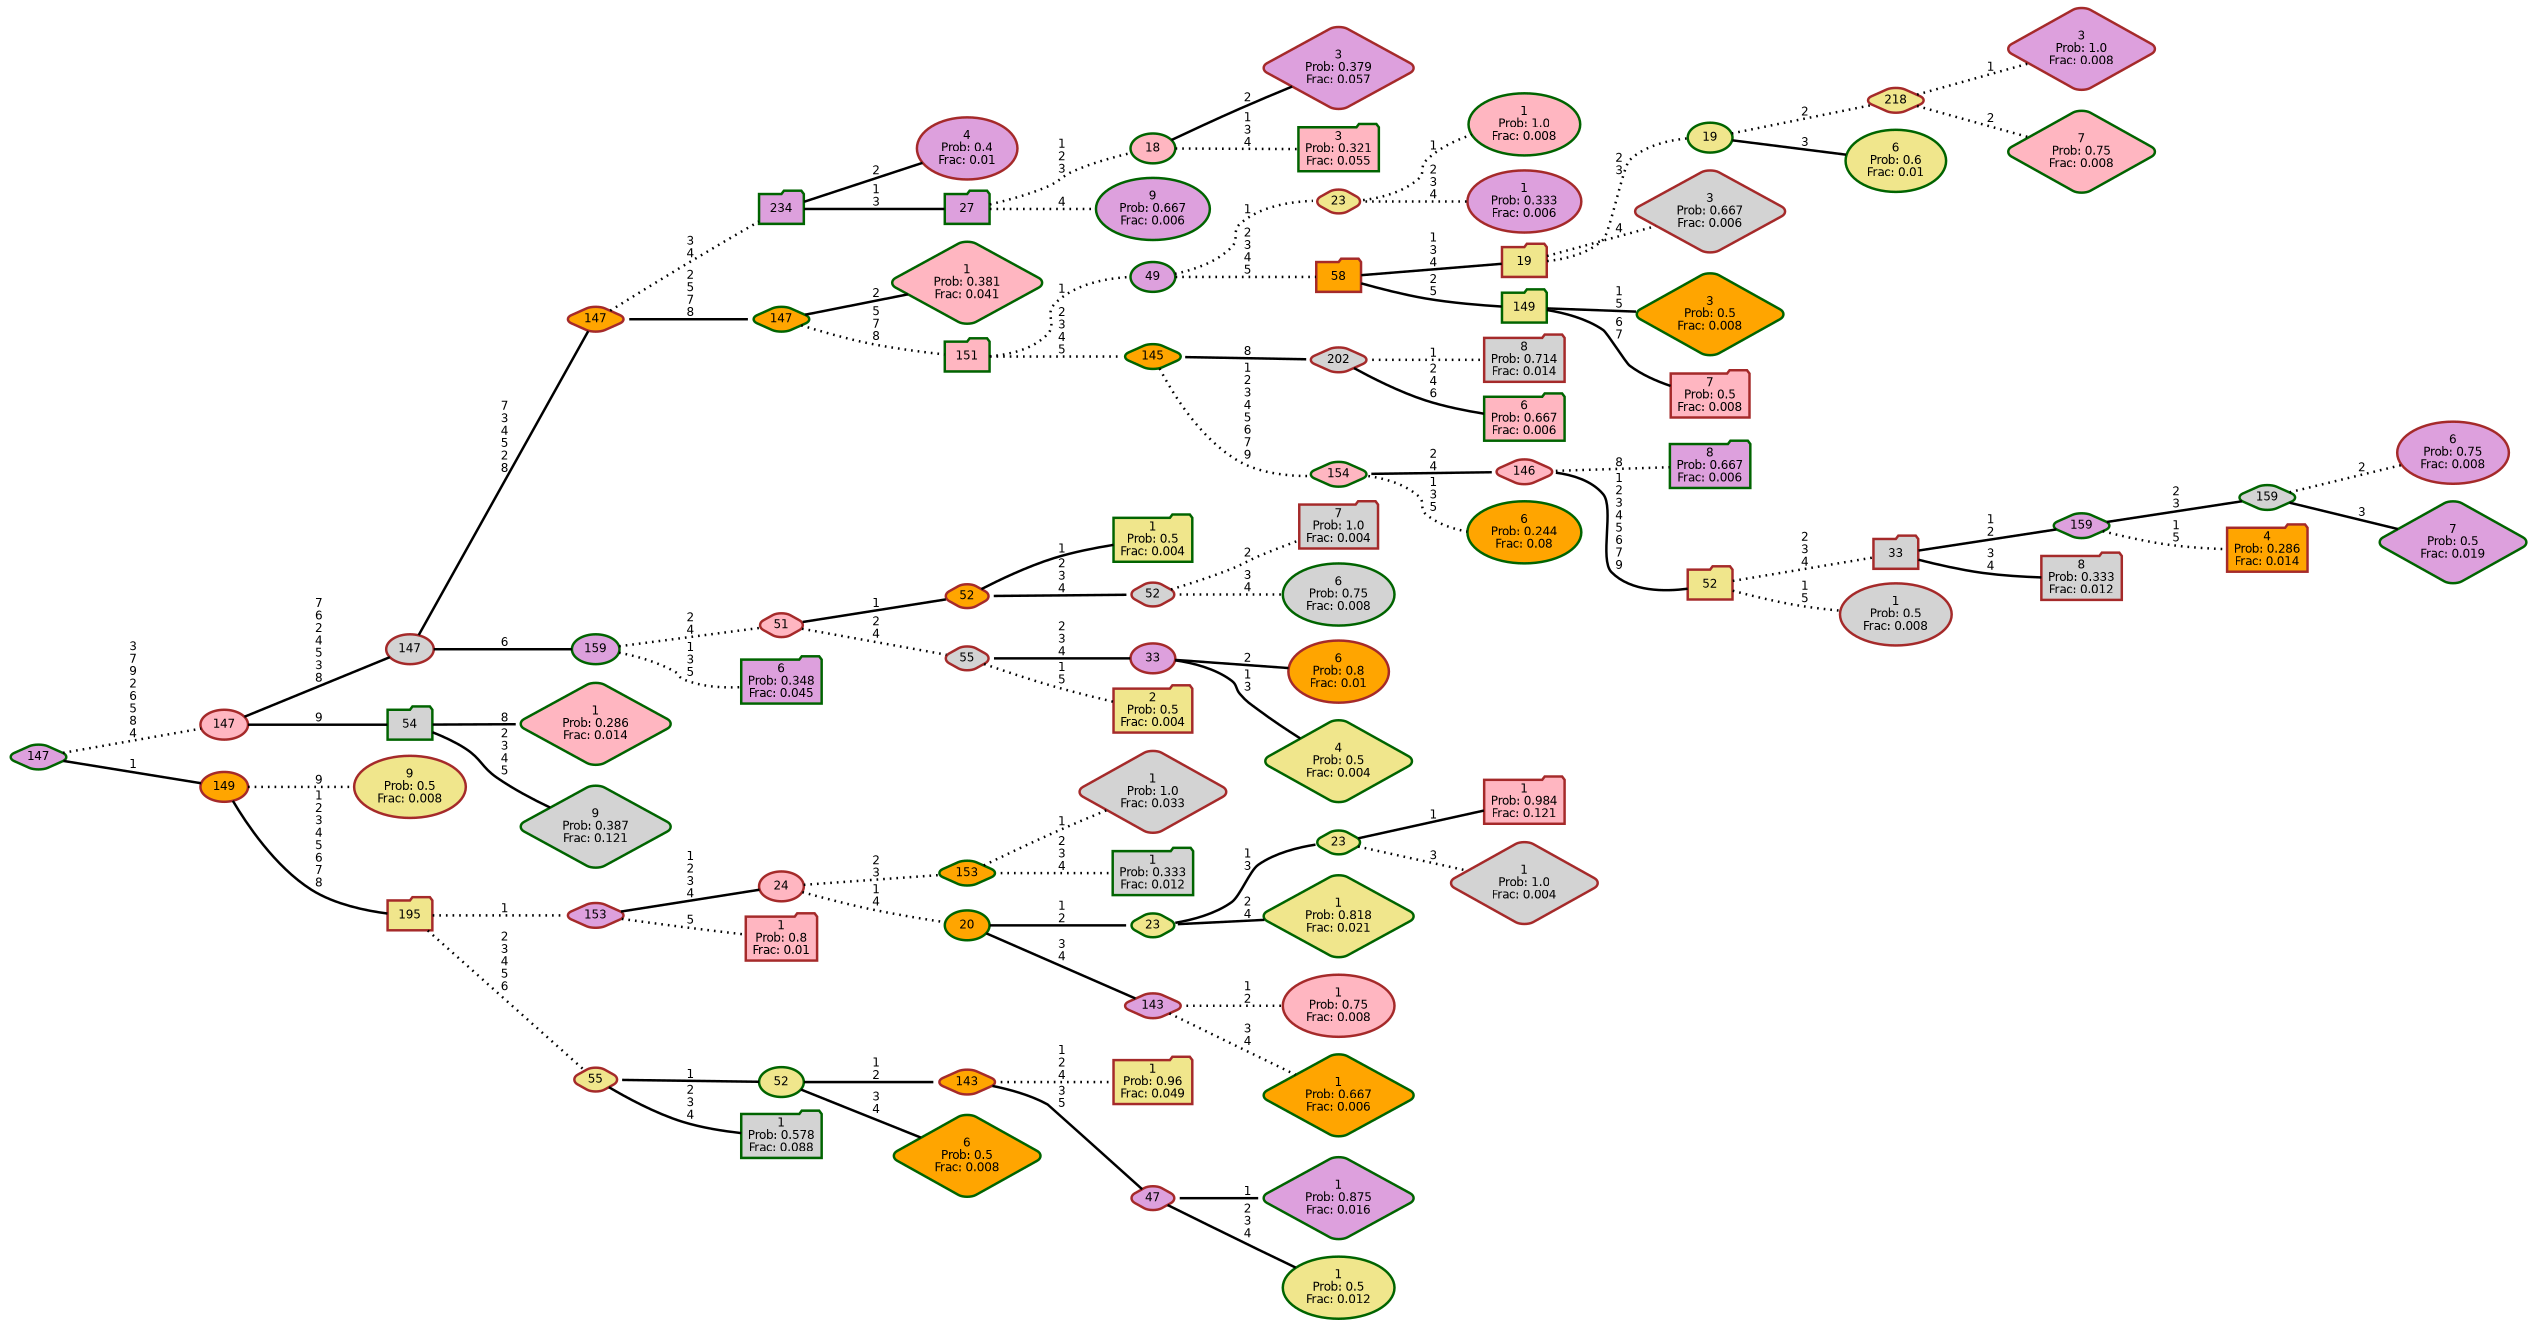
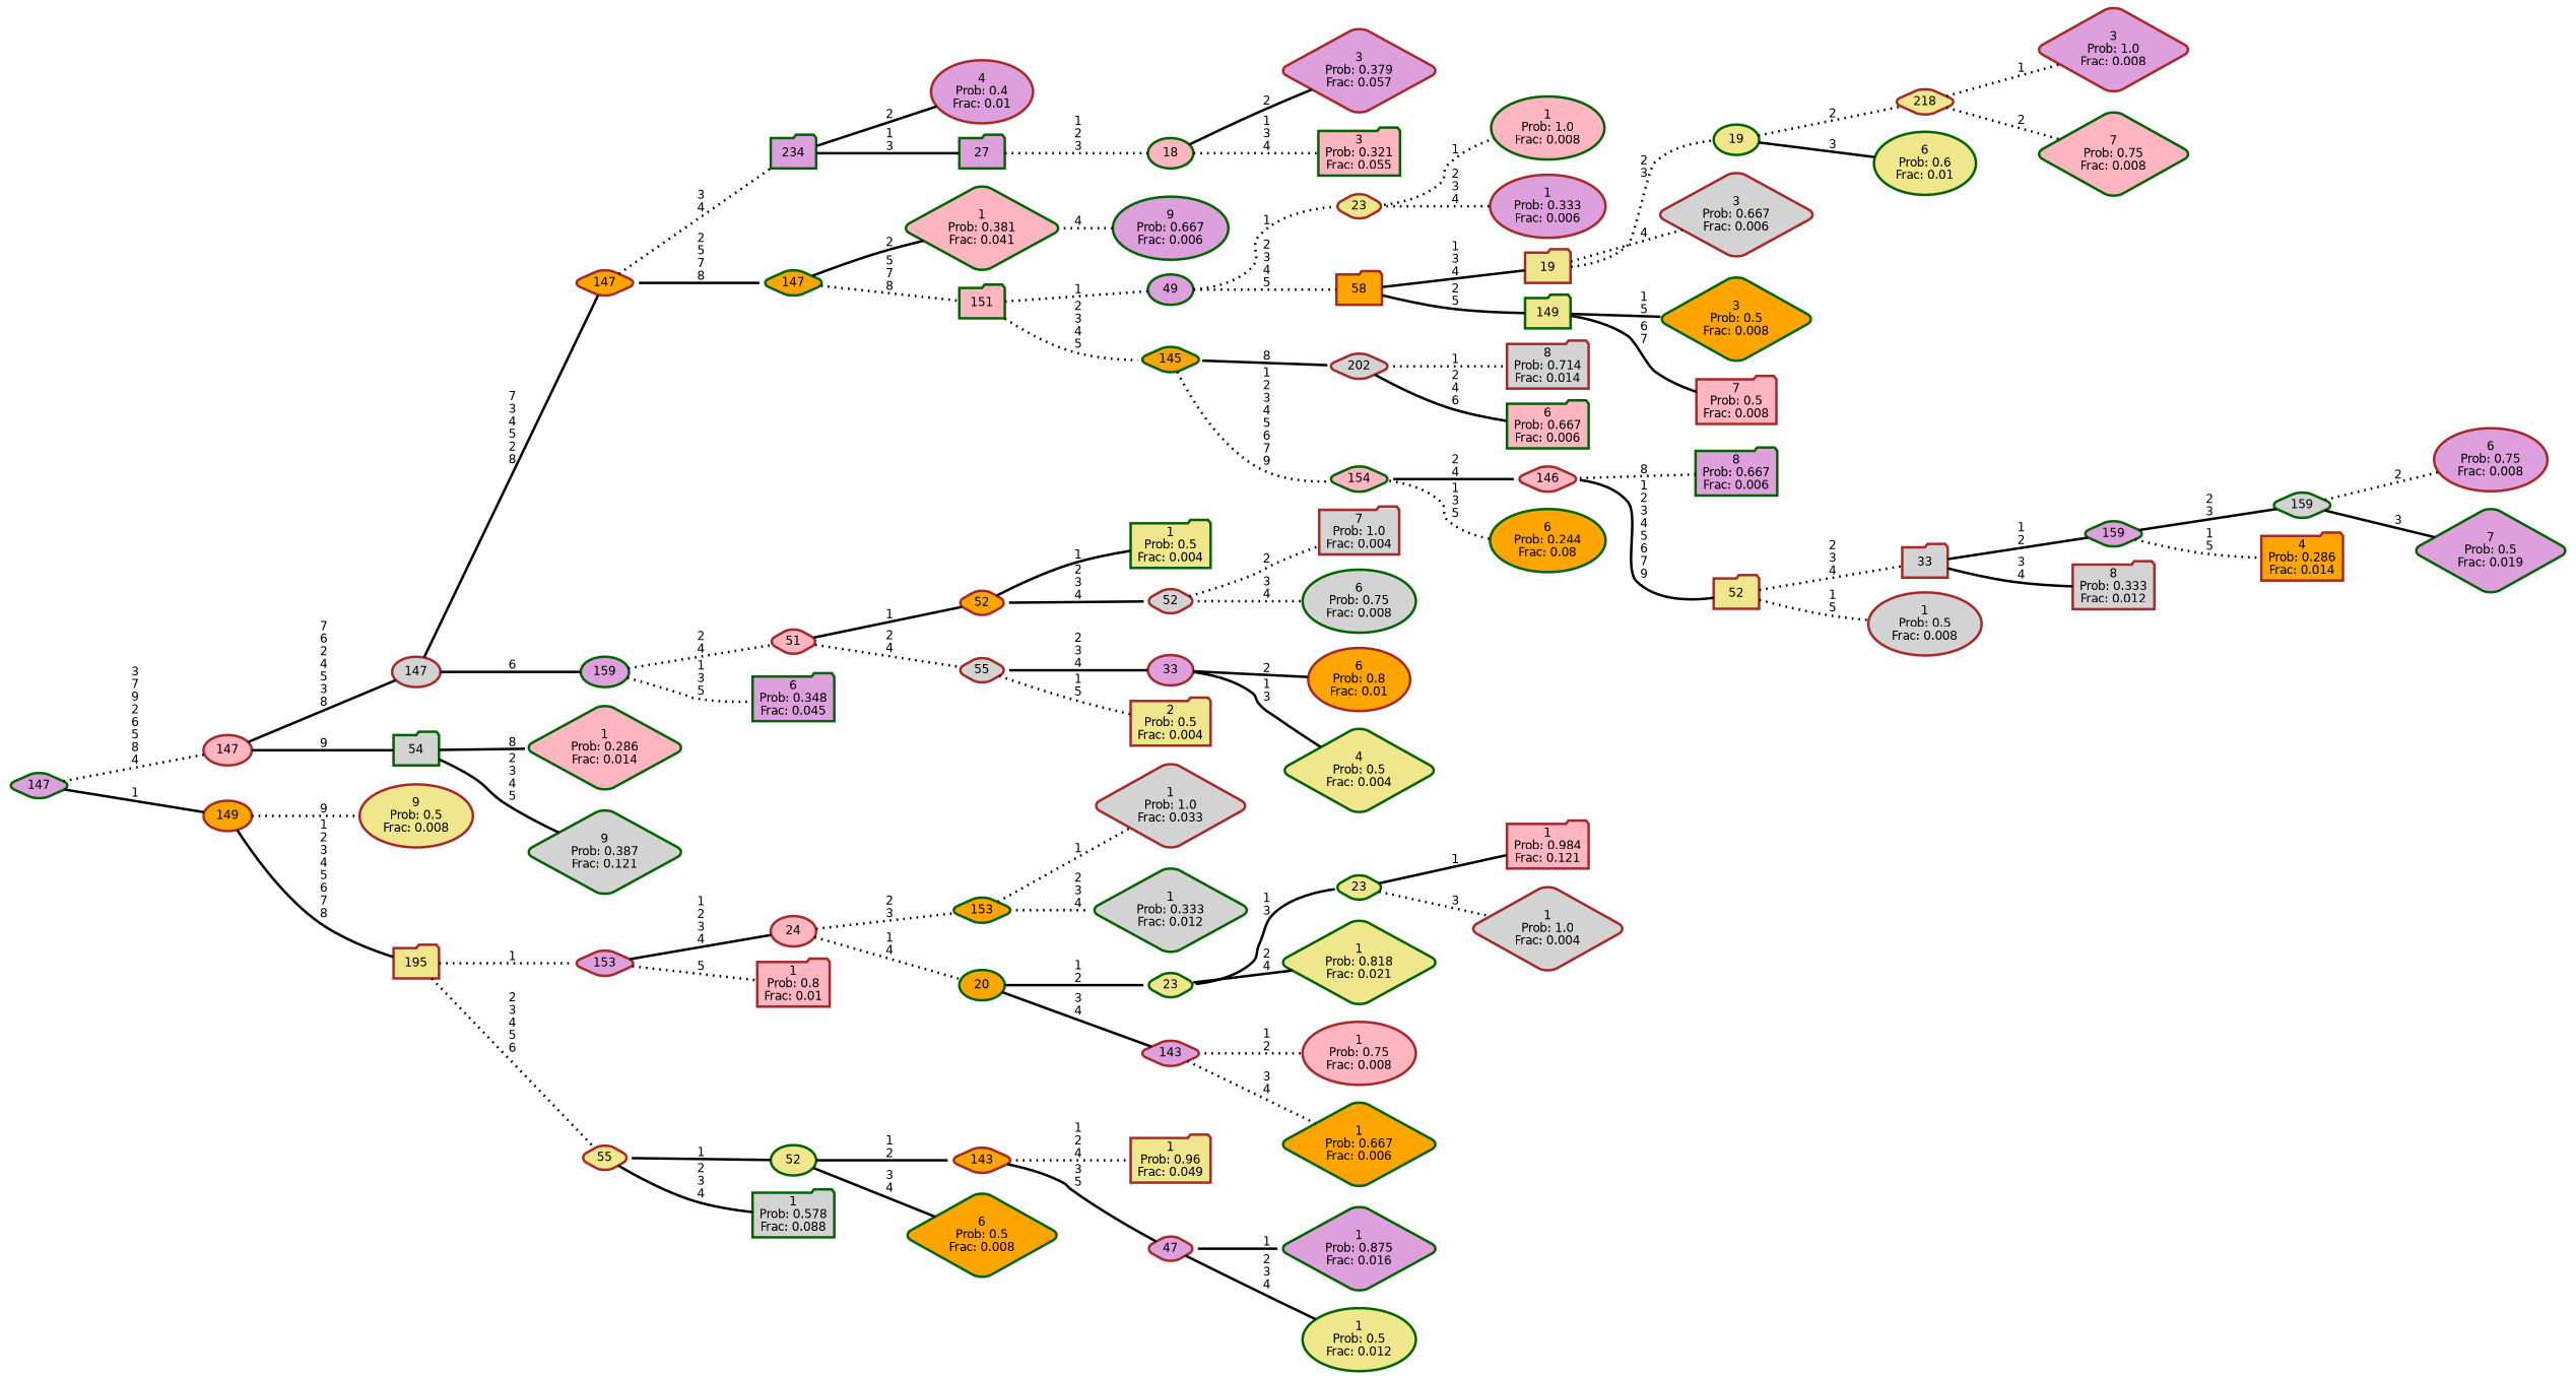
  graph {
    rankdir=LR
    ranksep="0 equally"
    splines=straight
    node [color=brown fillcolor=plum fontcolor=black fontname=helvetica penwidth=3 shape=diamond style="filled, rounded"]
    edge [color=black fontname=helvetica penwidth=3 style=solid]
    n1 [label="4\nProb: 0.4\nFrac: 0.01" shape=ellipse]
    n2 [color=darkgreen label=234 shape=folder]
    n3 [color=darkgreen label=27 shape=folder]
    n4 [color=darkgreen fillcolor=lightpink label=18 shape=ellipse]
    n5 [color=darkgreen label="9\nProb: 0.667\nFrac: 0.006" shape=ellipse]
    n6 [label="3\nProb: 0.379\nFrac: 0.057"]
    n7 [color=darkgreen fillcolor=lightpink label="3\nProb: 0.321\nFrac: 0.055" shape=folder]
    n8 [fillcolor=orange label=147]
    n9 [color=darkgreen fillcolor=orange label=147]
    n10 [color=darkgreen fillcolor=lightpink label="1\nProb: 0.381\nFrac: 0.041"]
    n11 [color=darkgreen fillcolor=lightpink label=151 shape=folder]
    n12 [color=darkgreen label=49 shape=ellipse]
    n13 [color=darkgreen fillcolor=orange label=145]
    n14 [color=darkgreen fillcolor=lightpink label="1\nProb: 1.0\nFrac: 0.008" shape=ellipse]
    n15 [fillcolor=khaki label=23]
    n16 [label="1\nProb: 0.333\nFrac: 0.006" shape=ellipse]
    n17 [fillcolor=orange label=58 shape=folder]
    n18 [fillcolor=khaki label=19 shape=folder]
    n19 [color=darkgreen fillcolor=khaki label=149 shape=folder]
    n20 [label="3\nProb: 1.0\nFrac: 0.008"]
    n21 [fillcolor=khaki label=218]
    n22 [color=darkgreen fillcolor=lightpink label="7\nProb: 0.75\nFrac: 0.008"]
    n23 [color=darkgreen fillcolor=khaki label=19 shape=ellipse]
    n24 [color=darkgreen fillcolor=khaki label="6\nProb: 0.6\nFrac: 0.01" shape=ellipse]
    n25 [fillcolor=lightgrey label="3\nProb: 0.667\nFrac: 0.006"]
    n26 [color=darkgreen fillcolor=orange label="3\nProb: 0.5\nFrac: 0.008"]
    n27 [fillcolor=lightpink label="7\nProb: 0.5\nFrac: 0.008" shape=folder]
    n28 [fillcolor=lightgrey label=202]
    n29 [color=darkgreen fillcolor=lightpink label=154]
    n30 [fillcolor=lightgrey label="8\nProb: 0.714\nFrac: 0.014" shape=folder]
    n31 [color=darkgreen fillcolor=lightpink label="6\nProb: 0.667\nFrac: 0.006" shape=folder]
    n32 [fillcolor=lightpink label=146]
    n33 [color=darkgreen fillcolor=orange label="6\nProb: 0.244\nFrac: 0.08" shape=ellipse]
    n34 [color=darkgreen label="8\nProb: 0.667\nFrac: 0.006" shape=folder]
    n35 [fillcolor=khaki label=52 shape=folder]
    n36 [fillcolor=lightgrey label=33 shape=folder]
    n37 [fillcolor=lightgrey label="1\nProb: 0.5\nFrac: 0.008" shape=ellipse]
    n38 [label="6\nProb: 0.75\nFrac: 0.008" shape=ellipse]
    n39 [color=darkgreen fillcolor=lightgrey label=159]
    n40 [color=darkgreen label="7\nProb: 0.5\nFrac: 0.019"]
    n41 [color=darkgreen label=159]
    n42 [fillcolor=orange label="4\nProb: 0.286\nFrac: 0.014" shape=folder]
    n43 [fillcolor=lightgrey label="8\nProb: 0.333\nFrac: 0.012" shape=folder]
    n44 [fillcolor=lightgrey label=147 shape=ellipse]
    n45 [color=darkgreen label=159 shape=ellipse]
    n46 [fillcolor=lightpink label=51]
    n47 [color=darkgreen label="6\nProb: 0.348\nFrac: 0.045" shape=folder]
    n48 [color=darkgreen fillcolor=khaki label="1\nProb: 0.5\nFrac: 0.004" shape=folder]
    n49 [fillcolor=orange label=52]
    n50 [fillcolor=lightgrey label=52]
    n51 [fillcolor=lightgrey label="7\nProb: 1.0\nFrac: 0.004" shape=folder]
    n52 [color=darkgreen fillcolor=lightgrey label="6\nProb: 0.75\nFrac: 0.008" shape=ellipse]
    n53 [fillcolor=lightgrey label=55]
    n54 [label=33 shape=ellipse]
    n55 [fillcolor=khaki label="2\nProb: 0.5\nFrac: 0.004" shape=folder]
    n56 [fillcolor=orange label="6\nProb: 0.8\nFrac: 0.01" shape=ellipse]
    n57 [color=darkgreen fillcolor=khaki label="4\nProb: 0.5\nFrac: 0.004"]
    n58 [fillcolor=lightpink label=147 shape=ellipse]
    n59 [color=darkgreen fillcolor=lightgrey label=54 shape=folder]
    n60 [color=darkgreen fillcolor=lightpink label="1\nProb: 0.286\nFrac: 0.014"]
    n61 [color=darkgreen fillcolor=lightgrey label="9\nProb: 0.387\nFrac: 0.121"]
    n62 [color=darkgreen label=147]
    n63 [fillcolor=orange label=149 shape=ellipse]
    n64 [fillcolor=khaki label="9\nProb: 0.5\nFrac: 0.008" shape=ellipse]
    n65 [fillcolor=khaki label=195 shape=folder]
    n66 [label=153]
    n67 [fillcolor=khaki label=55]
    n68 [fillcolor=lightgrey label="1\nProb: 1.0\nFrac: 0.033"]
    n69 [color=darkgreen fillcolor=orange label=153]
-   n70 [color=darkgreen fillcolor=lightgrey label="1\nProb: 0.333\nFrac: 0.012" shape=folder]
+   n70 [color=darkgreen fillcolor=lightgrey label="1\nProb: 0.333\nFrac: 0.012"]
    n71 [fillcolor=lightpink label=24 shape=ellipse]
    n72 [color=darkgreen fillcolor=orange label=20 shape=ellipse]
    n73 [color=darkgreen fillcolor=khaki label=23]
    n74 [label=143]
    n75 [fillcolor=lightpink label="1\nProb: 0.984\nFrac: 0.121" shape=folder]
    n76 [color=darkgreen fillcolor=khaki label=23]
    n77 [fillcolor=lightgrey label="1\nProb: 1.0\nFrac: 0.004"]
    n78 [color=darkgreen fillcolor=khaki label="1\nProb: 0.818\nFrac: 0.021"]
    n79 [fillcolor=lightpink label="1\nProb: 0.75\nFrac: 0.008" shape=ellipse]
    n80 [color=darkgreen fillcolor=orange label="1\nProb: 0.667\nFrac: 0.006"]
    n81 [fillcolor=lightpink label="1\nProb: 0.8\nFrac: 0.01" shape=folder]
    n82 [color=darkgreen fillcolor=khaki label=52 shape=ellipse]
    n83 [color=darkgreen fillcolor=lightgrey label="1\nProb: 0.578\nFrac: 0.088" shape=folder]
    n84 [fillcolor=khaki label="1\nProb: 0.96\nFrac: 0.049" shape=folder]
    n85 [fillcolor=orange label=143]
    n86 [label=47]
    n87 [color=darkgreen label="1\nProb: 0.875\nFrac: 0.016"]
    n88 [color=darkgreen fillcolor=khaki label="1\nProb: 0.5\nFrac: 0.012" shape=ellipse]
    n89 [color=darkgreen fillcolor=orange label="6\nProb: 0.5\nFrac: 0.008"]
    subgraph sub_1 {
      rank=same
    }
    n2 -- n1 [label=" 2"]
    n2 -- n3 [label=" 1\n 3"]
    n3 -- n4 [label=" 1\n 2\n 3" style=dotted]
-   n3 -- n5 [label=" 4" style=dotted]
+   n10 -- n5 [label=" 4" style=dotted]
    n4 -- n6 [label=" 2"]
    n4 -- n7 [label=" 1\n 3\n 4" style=dotted]
    n8 -- n2 [label=" 3\n 4" style=dotted]
    n8 -- n9 [label=" 2\n 5\n 7\n 8"]
    n9 -- n10 [label=" 2"]
    n9 -- n11 [label=" 5\n 7\n 8" style=dotted]
    n11 -- n12 [label=" 1" style=dotted]
    n11 -- n13 [label=" 2\n 3\n 4\n 5" style=dotted]
    n12 -- n15 [label=" 1" style=dotted]
    n12 -- n17 [label=" 2\n 3\n 4\n 5" style=dotted]
    n13 -- n28 [label=" 8"]
    n13 -- n29 [label=" 1\n 2\n 3\n 4\n 5\n 6\n 7\n 9" style=dotted]
    n15 -- n14 [label=" 1" style=dotted]
    n15 -- n16 [label=" 2\n 3\n 4" style=dotted]
    n17 -- n18 [label=" 1\n 3\n 4"]
    n17 -- n19 [label=" 2\n 5"]
    n18 -- n23 [label=" 2\n 3" style=dotted]
    n18 -- n25 [label=" 4" style=dotted]
    n19 -- n26 [label=" 1\n 5"]
    n19 -- n27 [label=" 6\n 7"]
    n21 -- n20 [label=" 1" style=dotted]
    n21 -- n22 [label=" 2" style=dotted]
    n23 -- n21 [label=" 2" style=dotted]
    n23 -- n24 [label=" 3"]
    n28 -- n30 [label=" 1" style=dotted]
    n28 -- n31 [label=" 2\n 4\n 6"]
    n29 -- n32 [label=" 2\n 4"]
    n29 -- n33 [label=" 1\n 3\n 5" style=dotted]
    n32 -- n34 [label=" 8" style=dotted]
    n32 -- n35 [label=" 1\n 2\n 3\n 4\n 5\n 6\n 7\n 9"]
    n35 -- n36 [label=" 2\n 3\n 4" style=dotted]
    n35 -- n37 [label=" 1\n 5" style=dotted]
    n36 -- n41 [label=" 1\n 2"]
    n36 -- n43 [label=" 3\n 4"]
    n39 -- n38 [label=" 2" style=dotted]
    n39 -- n40 [label=" 3"]
    n41 -- n39 [label=" 2\n 3"]
    n41 -- n42 [label=" 1\n 5" style=dotted]
    n44 -- n8 [label=" 7\n 3\n 4\n 5\n 2\n 8"]
    n44 -- n45 [label=" 6"]
    n45 -- n46 [label=" 2\n 4" style=dotted]
    n45 -- n47 [label=" 1\n 3\n 5" style=dotted]
    n46 -- n49 [label=" 1"]
    n46 -- n53 [label=" 2\n 4" style=dotted]
    n49 -- n48 [label=" 1"]
    n49 -- n50 [label=" 2\n 3\n 4"]
    n50 -- n51 [label=" 2" style=dotted]
    n50 -- n52 [label=" 3\n 4" style=dotted]
    n53 -- n54 [label=" 2\n 3\n 4"]
    n53 -- n55 [label=" 1\n 5" style=dotted]
    n54 -- n56 [label=" 2"]
    n54 -- n57 [label=" 1\n 3"]
    n58 -- n44 [label=" 7\n 6\n 2\n 4\n 5\n 3\n 8"]
    n58 -- n59 [label=" 9"]
    n59 -- n60 [label=" 8"]
    n59 -- n61 [label=" 2\n 3\n 4\n 5"]
    n62 -- n58 [label=" 3\n 7\n 9\n 2\n 6\n 5\n 8\n 4" style=dotted]
    n62 -- n63 [label=" 1"]
    n63 -- n64 [label=" 9" style=dotted]
    n63 -- n65 [label=" 1\n 2\n 3\n 4\n 5\n 6\n 7\n 8"]
    n65 -- n66 [label=" 1" style=dotted]
    n65 -- n67 [label=" 2\n 3\n 4\n 5\n 6" style=dotted]
    n66 -- n71 [label=" 1\n 2\n 3\n 4"]
    n66 -- n81 [label=" 5" style=dotted]
    n67 -- n82 [label=" 1"]
    n67 -- n83 [label=" 2\n 3\n 4"]
    n69 -- n68 [label=" 1" style=dotted]
    n69 -- n70 [label=" 2\n 3\n 4" style=dotted]
    n71 -- n69 [label=" 2\n 3" style=dotted]
    n71 -- n72 [label=" 1\n 4" style=dotted]
    n72 -- n73 [label=" 1\n 2"]
    n72 -- n74 [label=" 3\n 4"]
    n73 -- n76 [label=" 1\n 3"]
    n73 -- n78 [label=" 2\n 4"]
    n74 -- n79 [label=" 1\n 2" style=dotted]
    n74 -- n80 [label=" 3\n 4" style=dotted]
    n76 -- n75 [label=" 1"]
    n76 -- n77 [label=" 3" style=dotted]
    n82 -- n85 [label=" 1\n 2"]
    n82 -- n89 [label=" 3\n 4"]
    n85 -- n84 [label=" 1\n 2\n 4" style=dotted]
    n85 -- n86 [label=" 3\n 5"]
    n86 -- n87 [label=" 1"]
    n86 -- n88 [label=" 2\n 3\n 4"]
  }
